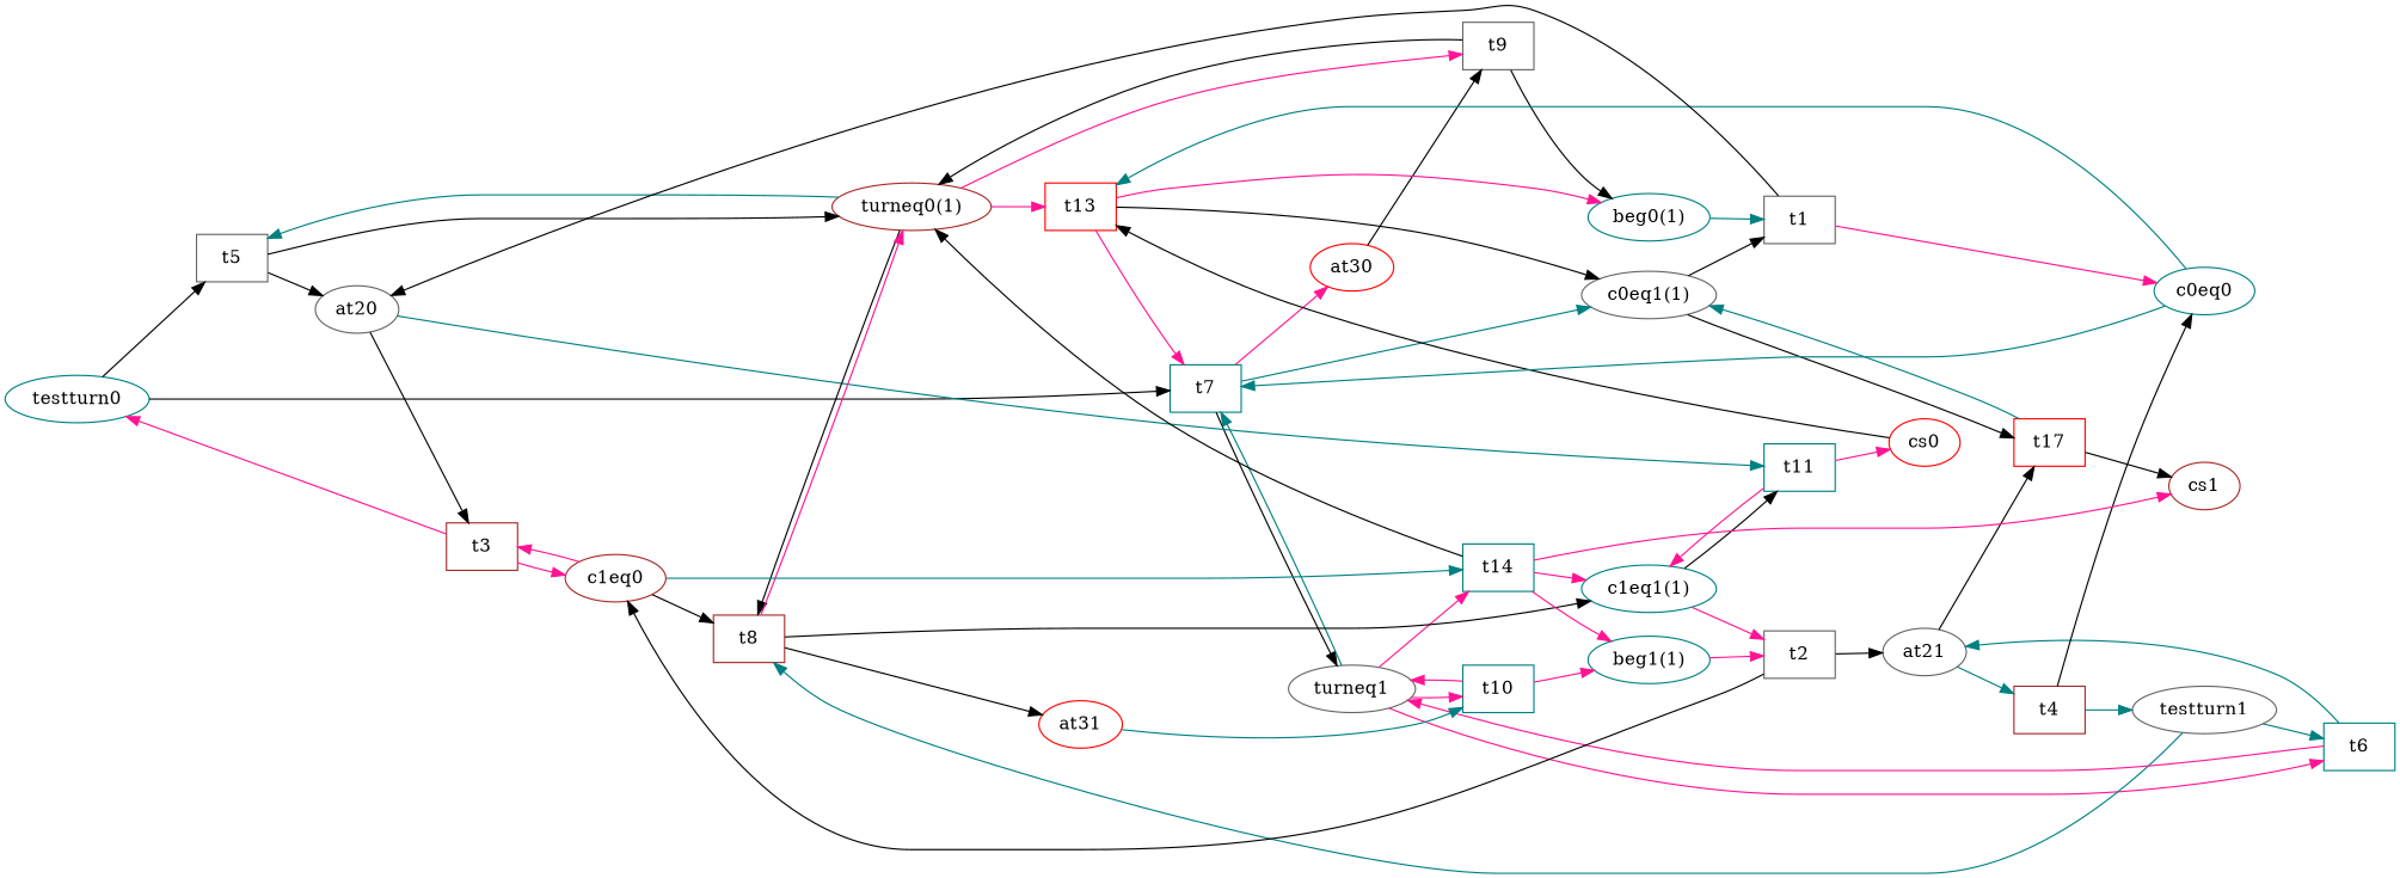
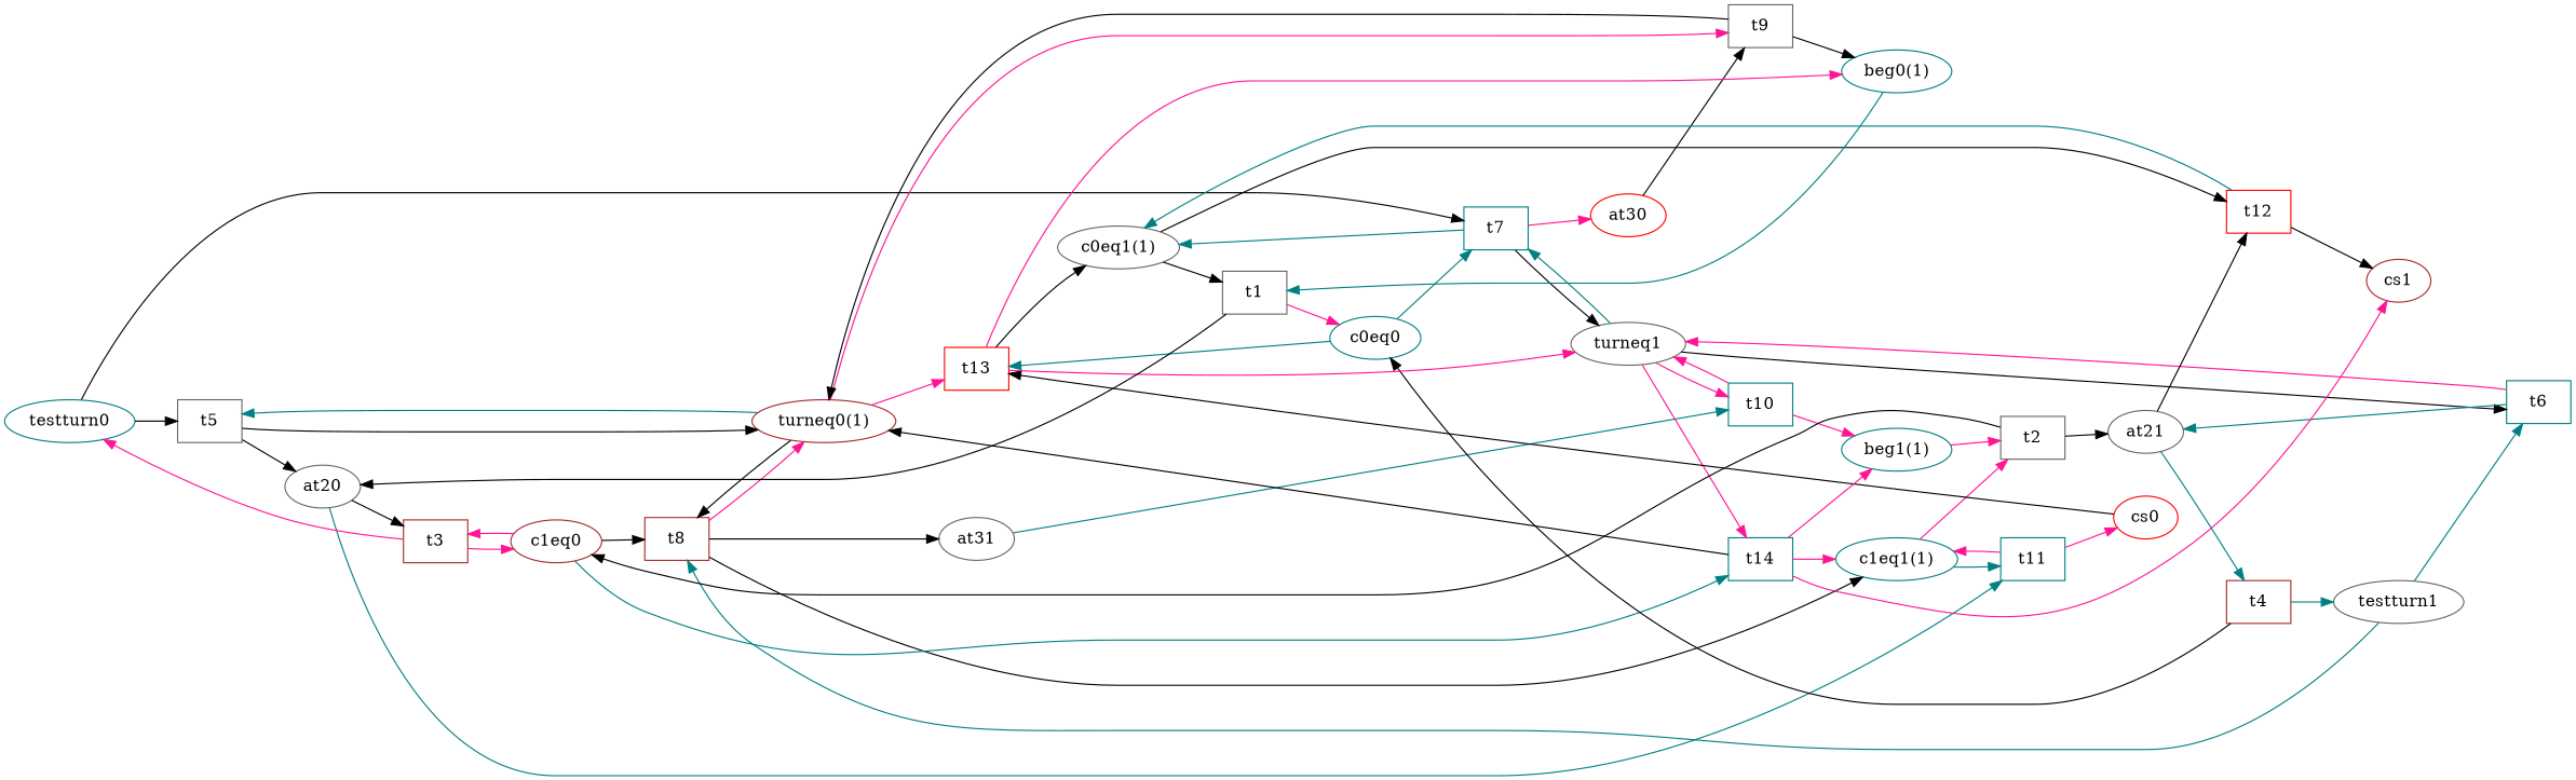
  digraph {
    rankdir=LR
    node [color=teal]
    edge [color=black]
    n1 [label=testturn0]
    n2 [color=gray40 label=t5 shape=box]
    n3 [label=t7 shape=box]
    n4 [color=gray40 label=at20]
    n5 [color=brown label="turneq0(1)"]
    n6 [color=red label=at30]
    n7 [color=gray40 label="c0eq1(1)"]
    n8 [color=gray40 label=turneq1]
    n9 [color=gray40 label=testturn1]
    n10 [label=t6 shape=box]
    n11 [color=brown label=t8 shape=box]
    n12 [color=gray40 label=at21]
-   n13 [color=red label=at31]
+   n13 [color=gray40 label=at31]
    n14 [label="c1eq1(1)"]
    n15 [color=gray40 label=t9 shape=box]
    n16 [label="beg0(1)"]
    n17 [label=t10 shape=box]
    n18 [label="beg1(1)"]
    n19 [color=brown label=t3 shape=box]
    n20 [label=t11 shape=box]
    n21 [color=brown label=c1eq0]
    n22 [color=red label=cs0]
    n23 [color=brown label=t4 shape=box]
-   n24 [color=red label=t17 shape=box]
+   n24 [color=red label=t12 shape=box]
    n25 [label=c0eq0]
    n26 [color=brown label=cs1]
    n27 [color=red label=t13 shape=box]
    n28 [color=gray40 label=t1 shape=box]
    n29 [label=t14 shape=box]
    n30 [color=gray40 label=t2 shape=box]
    n1 -> n2
    n1 -> n3
    n2 -> n4
    n2 -> n5
    n3 -> n6 [color=deeppink]
    n3 -> n7 [color=teal]
    n3 -> n8
    n4 -> n19
    n4 -> n20 [color=teal]
    n5 -> n2 [color=teal]
    n5 -> n11
    n5 -> n15 [color=deeppink]
    n5 -> n27 [color=deeppink]
    n6 -> n15
    n7 -> n24
    n7 -> n28
    n8 -> n3 [color=teal]
-   n8 -> n10 [color=deeppink]
+   n8 -> n10
    n8 -> n17 [color=deeppink]
    n8 -> n29 [color=deeppink]
    n9 -> n10 [color=teal]
    n9 -> n11 [color=teal]
    n10 -> n8 [color=deeppink]
    n10 -> n12 [color=teal]
    n11 -> n5 [color=deeppink]
    n11 -> n13
    n11 -> n14
    n12 -> n23 [color=teal]
    n12 -> n24
    n13 -> n17 [color=teal]
-   n14 -> n20
+   n14 -> n20 [color=teal]
    n14 -> n30 [color=deeppink]
    n15 -> n5
    n15 -> n16
    n16 -> n28 [color=teal]
    n17 -> n8 [color=deeppink]
    n17 -> n18 [color=deeppink]
    n18 -> n30 [color=deeppink]
    n19 -> n1 [color=deeppink]
    n19 -> n21 [color=deeppink]
    n20 -> n14 [color=deeppink]
    n20 -> n22 [color=deeppink]
    n21 -> n11
    n21 -> n19 [color=deeppink]
    n21 -> n29 [color=teal]
    n22 -> n27
    n23 -> n9 [color=teal]
    n23 -> n25
    n24 -> n7 [color=teal]
    n24 -> n26
    n25 -> n3 [color=teal]
    n25 -> n27 [color=teal]
    n27 -> n7
-   n27 -> n3 [color=deeppink]
+   n27 -> n8 [color=deeppink]
    n27 -> n16 [color=deeppink]
    n28 -> n4
    n28 -> n25 [color=deeppink]
    n29 -> n5
    n29 -> n14 [color=deeppink]
    n29 -> n18 [color=deeppink]
    n29 -> n26 [color=deeppink]
    n30 -> n12
    n30 -> n21
  }
